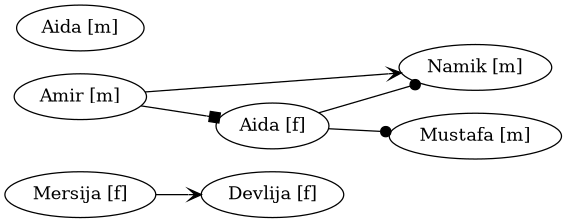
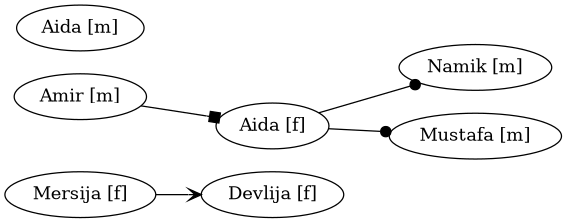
  digraph {
    rankdir=LR
    edge [arrowhead=vee]
    "Mersija [f]"
    "Devlija [f]"
    "Amir [m]"
    "Namik [m]"
    "Aida [f]"
    "Mustafa [m]"
    "Aida [m]"
    "Mersija [f]" -> "Devlija [f]"
-   "Amir [m]" -> "Namik [m]"
    "Amir [m]" -> "Aida [f]" [arrowhead=box]
    "Aida [f]" -> "Namik [m]" [arrowhead=dot]
    "Aida [f]" -> "Mustafa [m]" [arrowhead=dot]
  }
